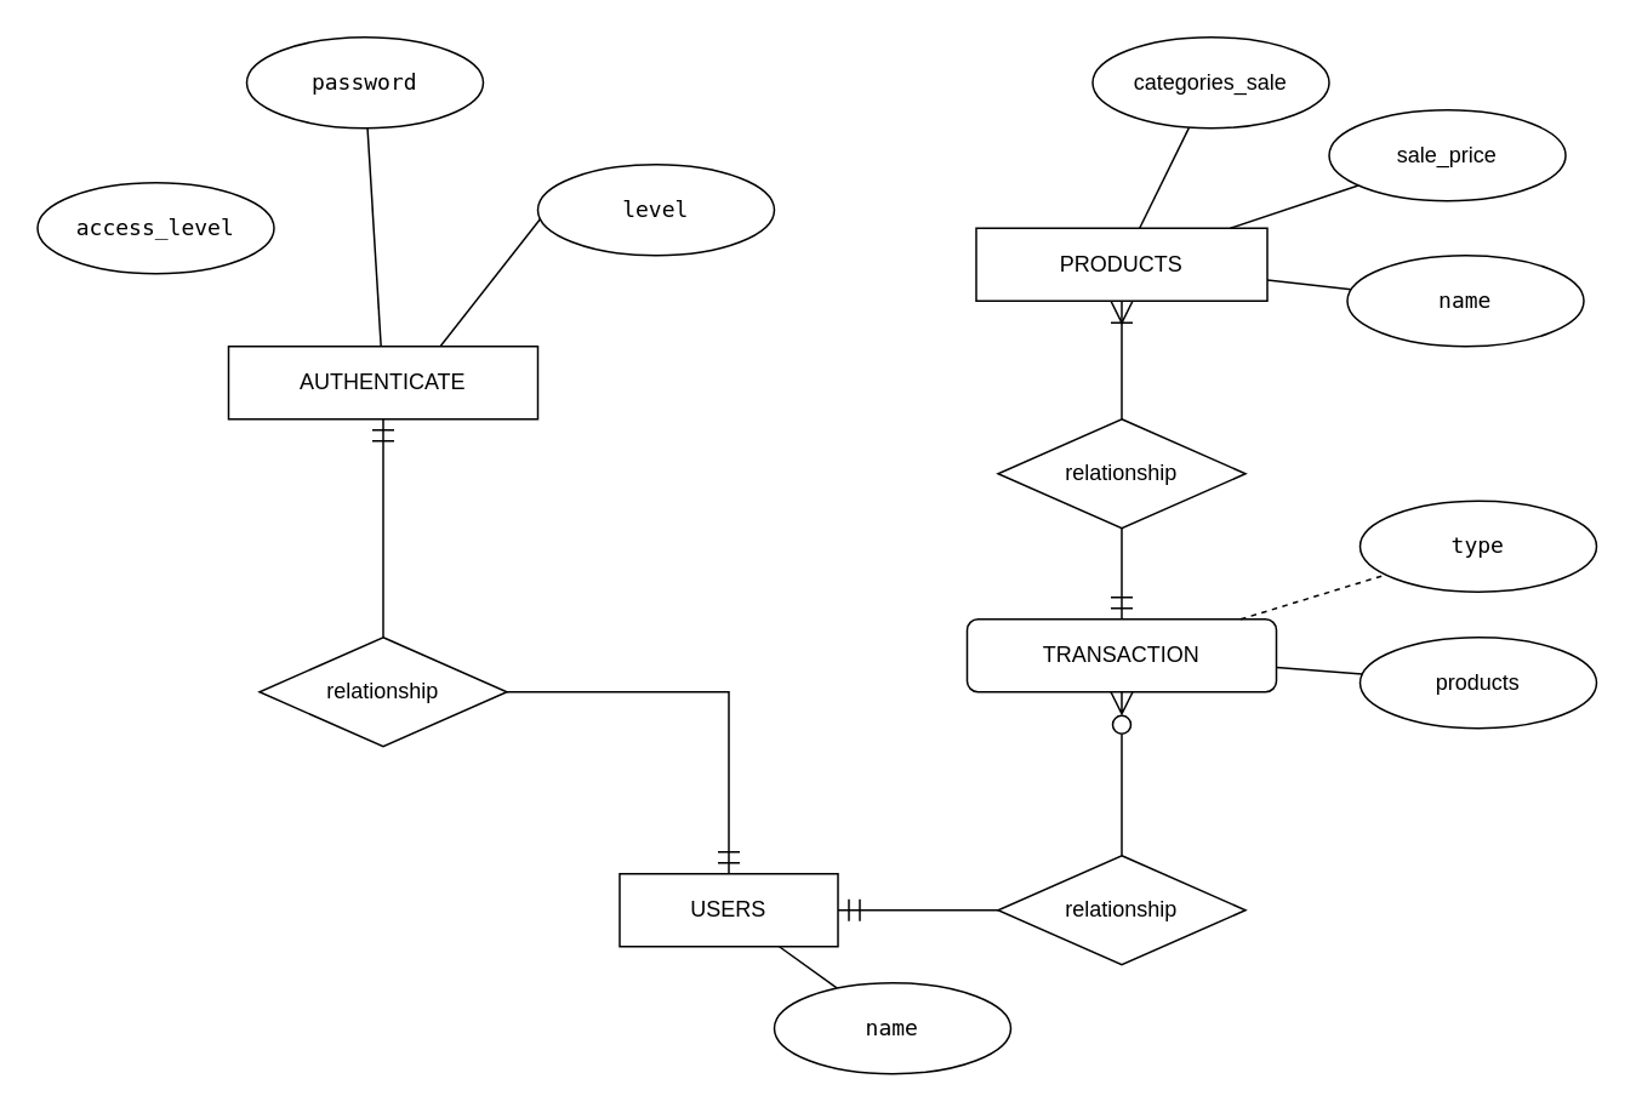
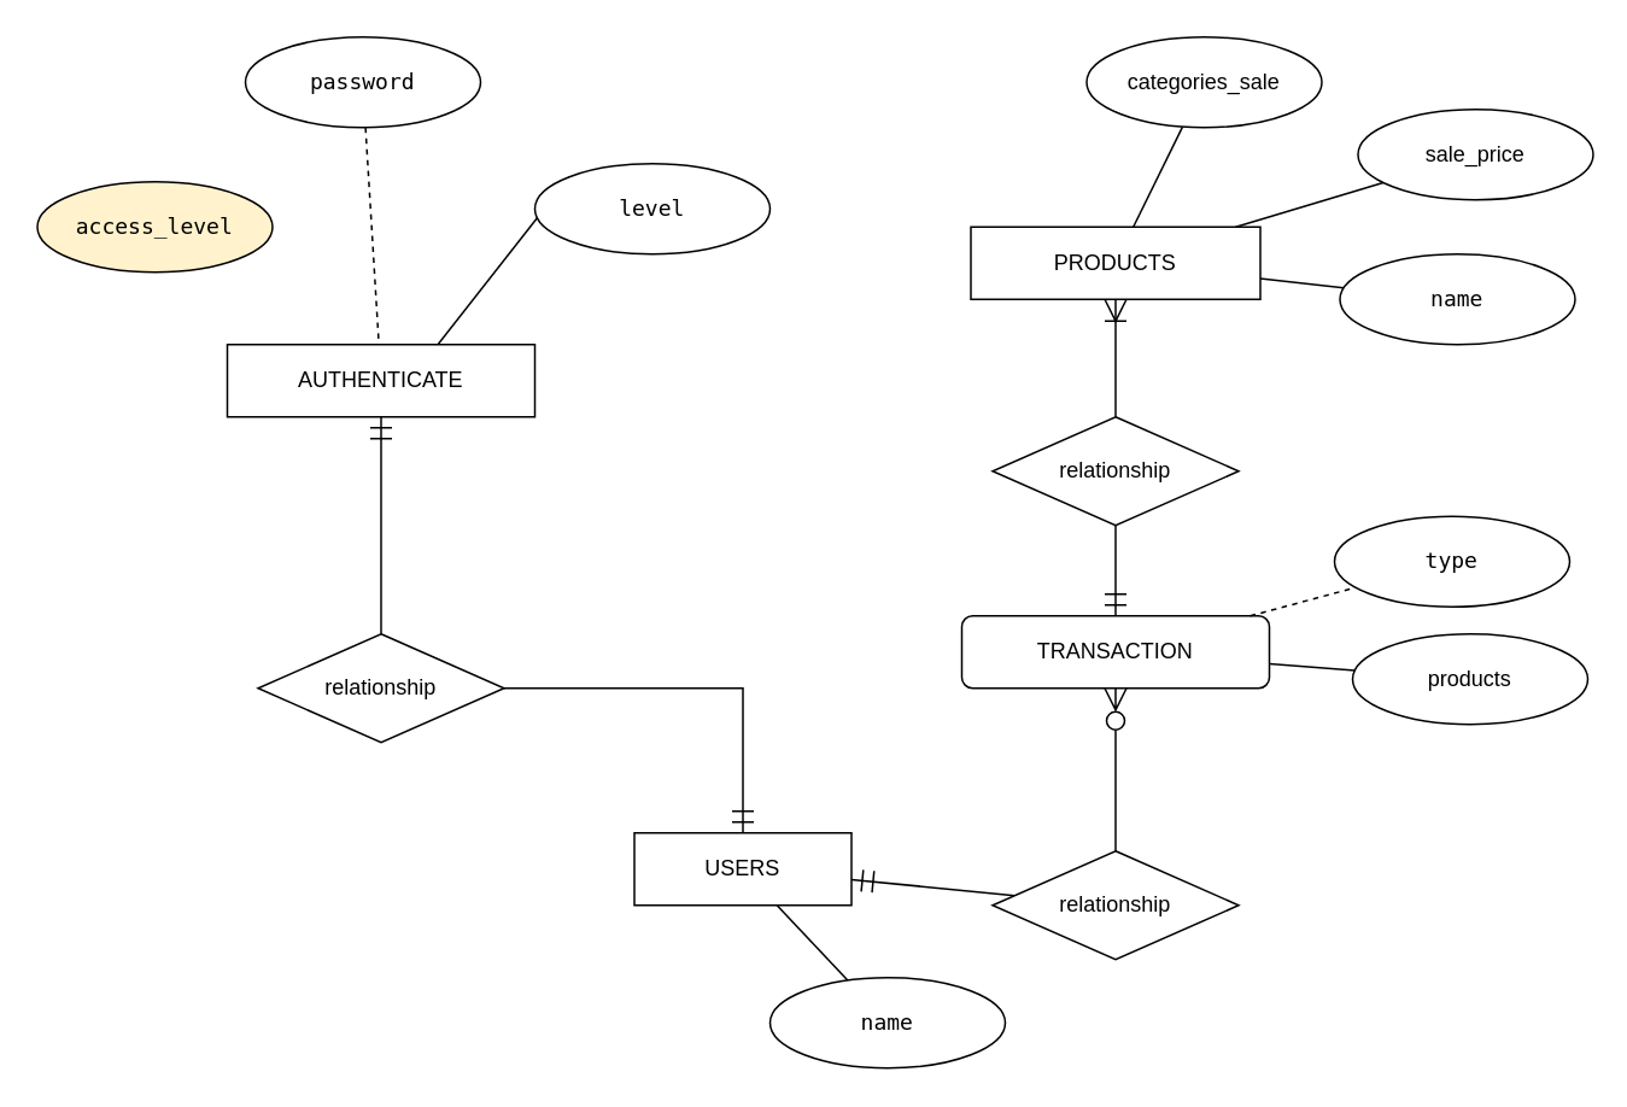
  <mxCell id="0" />
  <mxCell id="1" parent="0" />
  <mxCell id="2" style="edgeStyle=none;rounded=0;orthogonalLoop=1;jettySize=auto;html=1;startArrow=ERmandOne;startFill=0;endArrow=none;endFill=0;startSize=10;endSize=10;" parent="1" source="3" target="15" edge="1"><mxGeometry relative="1" as="geometry"><mxPoint x="369" y="320" as="targetPoint" /></mxGeometry></mxCell>
- <mxCell id="3" value="USERS" style="rounded=0;whiteSpace=wrap;html=1;" parent="1" vertex="1"><mxGeometry x="340" y="480" width="120" height="40" as="geometry" /></mxCell>
- <mxCell id="4" value="&lt;div style=&quot;text-align: left;&quot;&gt;&lt;pre dir=&quot;ltr&quot; id=&quot;tw-target-text&quot; data-placeholder=&quot;Tradução&quot; class=&quot;tw-data-text tw-text-large tw-ta&quot;&gt;access_level&lt;/pre&gt;&lt;/div&gt;" style="ellipse;whiteSpace=wrap;html=1;rounded=0;" parent="1" vertex="1"><mxGeometry x="20" y="100" width="130" height="50" as="geometry" /></mxCell>
+ <mxCell id="3" value="USERS" style="rounded=0;whiteSpace=wrap;html=1;" parent="1" vertex="1"><mxGeometry x="350" y="460" width="120" height="40" as="geometry" /></mxCell>
+ <mxCell id="4" value="&lt;div style=&quot;text-align: left;&quot;&gt;&lt;pre dir=&quot;ltr&quot; id=&quot;tw-target-text&quot; data-placeholder=&quot;Tradução&quot; class=&quot;tw-data-text tw-text-large tw-ta&quot;&gt;access_level&lt;/pre&gt;&lt;/div&gt;" style="ellipse;whiteSpace=wrap;html=1;rounded=0;fillColor=#fff2cc;" parent="1" vertex="1"><mxGeometry x="20" y="100" width="130" height="50" as="geometry" /></mxCell>
  <mxCell id="5" style="edgeStyle=none;rounded=0;orthogonalLoop=1;jettySize=auto;html=1;entryX=0.5;entryY=1;entryDx=0;entryDy=0;startArrow=none;startFill=0;endArrow=none;endFill=0;exitX=0;exitY=0;exitDx=0;exitDy=0;" parent="1" source="6" target="24" edge="1"><mxGeometry relative="1" as="geometry"><mxPoint x="146.851" y="-63.207" as="sourcePoint" /></mxGeometry></mxCell>
  <mxCell id="6" value="&lt;div style=&quot;text-align: left;&quot;&gt;&lt;pre dir=&quot;ltr&quot; id=&quot;tw-target-text&quot; data-placeholder=&quot;Tradução&quot; class=&quot;tw-data-text tw-text-large tw-ta&quot;&gt;level&lt;/pre&gt;&lt;/div&gt;" style="ellipse;whiteSpace=wrap;html=1;rounded=0;" parent="1" vertex="1"><mxGeometry x="295" y="90" width="130" height="50" as="geometry" /></mxCell>
  <mxCell id="7" style="edgeStyle=none;rounded=0;orthogonalLoop=1;jettySize=auto;html=1;startArrow=none;startFill=0;endArrow=none;endFill=0;" parent="1" source="8" target="3" edge="1"><mxGeometry relative="1" as="geometry"><mxPoint x="76.851" y="286.793" as="sourcePoint" /><mxPoint x="140" y="330" as="targetPoint" /></mxGeometry></mxCell>
  <mxCell id="8" value="&lt;div style=&quot;text-align: left;&quot;&gt;&lt;pre dir=&quot;ltr&quot; id=&quot;tw-target-text&quot; data-placeholder=&quot;Tradução&quot; class=&quot;tw-data-text tw-text-large tw-ta&quot;&gt;name&lt;/pre&gt;&lt;/div&gt;" style="ellipse;whiteSpace=wrap;html=1;rounded=0;" parent="1" vertex="1"><mxGeometry x="425" y="540" width="130" height="50" as="geometry" /></mxCell>
  <mxCell id="9" value="PRODUCTS" style="rounded=0;whiteSpace=wrap;html=1;" parent="1" vertex="1"><mxGeometry x="536" y="125" width="160" height="40" as="geometry" /></mxCell>
  <mxCell id="10" value="TRANSACTION" style="whiteSpace=wrap;html=1;rounded=1;" parent="1" vertex="1"><mxGeometry x="531" y="340" width="170" height="40" as="geometry" /></mxCell>
  <mxCell id="11" style="edgeStyle=none;rounded=0;orthogonalLoop=1;jettySize=auto;html=1;entryX=0.5;entryY=1;entryDx=0;entryDy=0;startArrow=none;startFill=0;endArrow=ERoneToMany;endFill=0;startSize=10;endSize=10;" parent="1" source="13" target="9" edge="1"><mxGeometry relative="1" as="geometry" /></mxCell>
  <mxCell id="12" style="edgeStyle=none;rounded=0;orthogonalLoop=1;jettySize=auto;html=1;entryX=0.5;entryY=0;entryDx=0;entryDy=0;startArrow=none;startFill=0;endArrow=ERmandOne;endFill=0;startSize=10;endSize=10;" parent="1" source="13" target="10" edge="1"><mxGeometry relative="1" as="geometry" /></mxCell>
  <mxCell id="13" value="relationship" style="rhombus;whiteSpace=wrap;html=1;" parent="1" vertex="1"><mxGeometry x="548" y="230" width="136" height="60" as="geometry" /></mxCell>
  <mxCell id="14" style="edgeStyle=none;rounded=0;orthogonalLoop=1;jettySize=auto;html=1;startArrow=none;startFill=0;endArrow=ERzeroToMany;endFill=0;startSize=10;endSize=10;" parent="1" source="15" target="10" edge="1"><mxGeometry relative="1" as="geometry"><mxPoint x="536" y="295" as="sourcePoint" /></mxGeometry></mxCell>
  <mxCell id="15" value="relationship" style="rhombus;whiteSpace=wrap;html=1;" parent="1" vertex="1"><mxGeometry x="548" y="470" width="136" height="60" as="geometry" /></mxCell>
  <mxCell id="16" style="rounded=0;orthogonalLoop=1;jettySize=auto;html=1;startArrow=none;startFill=0;endArrow=none;endFill=0;" parent="1" source="17" target="9" edge="1"><mxGeometry relative="1" as="geometry"><mxPoint x="670.996" y="110" as="targetPoint" /></mxGeometry></mxCell>
  <mxCell id="17" value="&lt;div style=&quot;text-align: left;&quot;&gt;&lt;pre dir=&quot;ltr&quot; id=&quot;tw-target-text&quot; data-placeholder=&quot;Tradução&quot; class=&quot;tw-data-text tw-text-large tw-ta&quot;&gt;name&lt;/pre&gt;&lt;/div&gt;" style="ellipse;whiteSpace=wrap;html=1;rounded=0;" parent="1" vertex="1"><mxGeometry x="740" y="140" width="130" height="50" as="geometry" /></mxCell>
- <mxCell id="18" value="sale_price" style="ellipse;whiteSpace=wrap;html=1;rounded=0;" parent="1" vertex="1"><mxGeometry x="730" y="60" width="130" height="50" as="geometry" /></mxCell>
+ <mxCell id="18" value="sale_price" style="ellipse;whiteSpace=wrap;html=1;rounded=0;" parent="1" vertex="1"><mxGeometry x="750" y="60" width="130" height="50" as="geometry" /></mxCell>
  <mxCell id="19" style="rounded=0;orthogonalLoop=1;jettySize=auto;html=1;startArrow=none;startFill=0;endArrow=none;endFill=0;" parent="1" source="18" target="9" edge="1"><mxGeometry relative="1" as="geometry"><mxPoint x="680.996" y="120" as="targetPoint" /><mxPoint x="738.968" y="82.678" as="sourcePoint" /></mxGeometry></mxCell>
  <mxCell id="20" value="products" style="ellipse;whiteSpace=wrap;html=1;rounded=0;" parent="1" vertex="1"><mxGeometry x="747" y="350" width="130" height="50" as="geometry" /></mxCell>
- <mxCell id="21" value="&lt;div style=&quot;text-align: left;&quot;&gt;&lt;pre dir=&quot;ltr&quot; id=&quot;tw-target-text&quot; data-placeholder=&quot;Tradução&quot; class=&quot;tw-data-text tw-text-large tw-ta&quot;&gt;type&lt;/pre&gt;&lt;/div&gt;" style="ellipse;whiteSpace=wrap;html=1;rounded=0;" parent="1" vertex="1"><mxGeometry x="747" y="275" width="130" height="50" as="geometry" /></mxCell>
+ <mxCell id="21" value="&lt;div style=&quot;text-align: left;&quot;&gt;&lt;pre dir=&quot;ltr&quot; id=&quot;tw-target-text&quot; data-placeholder=&quot;Tradução&quot; class=&quot;tw-data-text tw-text-large tw-ta&quot;&gt;type&lt;/pre&gt;&lt;/div&gt;" style="ellipse;whiteSpace=wrap;html=1;rounded=0;" parent="1" vertex="1"><mxGeometry x="737" y="285" width="130" height="50" as="geometry" /></mxCell>
  <mxCell id="22" style="rounded=0;orthogonalLoop=1;jettySize=auto;html=1;startArrow=none;startFill=0;endArrow=none;endFill=0;dashed=1;" parent="1" source="10" target="21" edge="1"><mxGeometry relative="1" as="geometry"><mxPoint x="825" y="270" as="targetPoint" /><mxPoint x="586" y="100" as="sourcePoint" /></mxGeometry></mxCell>
  <mxCell id="23" style="rounded=0;orthogonalLoop=1;jettySize=auto;html=1;startArrow=none;startFill=0;endArrow=none;endFill=0;" parent="1" source="10" target="20" edge="1"><mxGeometry relative="1" as="geometry"><mxPoint x="526" y="420" as="targetPoint" /><mxPoint x="583.5" y="390" as="sourcePoint" /></mxGeometry></mxCell>
  <mxCell id="24" value="AUTHENTICATE" style="rounded=0;whiteSpace=wrap;html=1;" parent="1" vertex="1"><mxGeometry x="125" y="190" width="170" height="40" as="geometry" /></mxCell>
  <mxCell id="25" style="edgeStyle=orthogonalEdgeStyle;rounded=0;orthogonalLoop=1;jettySize=auto;html=1;endArrow=ERmandOne;endFill=0;endSize=10;startSize=10;" parent="1" source="27" target="3" edge="1"><mxGeometry relative="1" as="geometry"><Array as="points" /></mxGeometry></mxCell>
  <mxCell id="26" style="edgeStyle=orthogonalEdgeStyle;rounded=0;orthogonalLoop=1;jettySize=auto;html=1;endArrow=ERmandOne;endFill=0;endSize=10;startSize=10;" parent="1" source="27" target="24" edge="1"><mxGeometry relative="1" as="geometry" /></mxCell>
  <mxCell id="27" value="relationship" style="rhombus;whiteSpace=wrap;html=1;" parent="1" vertex="1"><mxGeometry x="142" y="350" width="136" height="60" as="geometry" /></mxCell>
  <mxCell id="28" value="&lt;div style=&quot;text-align: left;&quot;&gt;&lt;pre dir=&quot;ltr&quot; id=&quot;tw-target-text&quot; data-placeholder=&quot;Tradução&quot; class=&quot;tw-data-text tw-text-large tw-ta&quot;&gt;password&lt;/pre&gt;&lt;/div&gt;" style="ellipse;whiteSpace=wrap;html=1;rounded=0;" parent="1" vertex="1"><mxGeometry x="135" y="20" width="130" height="50" as="geometry" /></mxCell>
- <mxCell id="29" style="edgeStyle=none;rounded=0;orthogonalLoop=1;jettySize=auto;html=1;startArrow=none;startFill=0;endArrow=none;endFill=0;" parent="1" source="28" target="24" edge="1"><mxGeometry relative="1" as="geometry"><mxPoint x="315" y="320" as="sourcePoint" /><mxPoint x="220" y="240" as="targetPoint" /></mxGeometry></mxCell>
+ <mxCell id="29" style="edgeStyle=none;rounded=0;orthogonalLoop=1;jettySize=auto;html=1;startArrow=none;startFill=0;endArrow=none;endFill=0;dashed=1;" parent="1" source="28" target="24" edge="1"><mxGeometry relative="1" as="geometry"><mxPoint x="315" y="320" as="sourcePoint" /><mxPoint x="220" y="240" as="targetPoint" /></mxGeometry></mxCell>
  <mxCell id="30" style="edgeStyle=none;rounded=0;orthogonalLoop=1;jettySize=auto;html=1;fontSize=10;startArrow=none;startFill=0;endArrow=none;endFill=0;" parent="1" source="31" target="9" edge="1"><mxGeometry relative="1" as="geometry" /></mxCell>
  <mxCell id="31" value="categories_sale" style="ellipse;whiteSpace=wrap;html=1;rounded=0;" parent="1" vertex="1"><mxGeometry x="600" y="20" width="130" height="50" as="geometry" /></mxCell>
